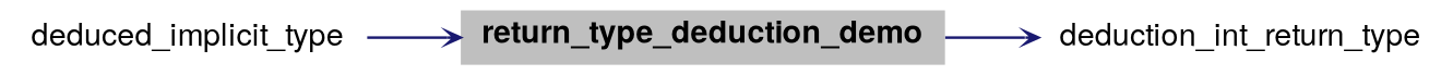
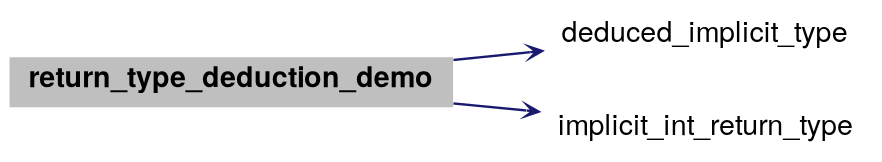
  digraph {
    rankdir=LR
    node [color=black fontname="Helvetica,Arial,sans-serif" fontsize=12 shape=plaintext]
    edge [arrowhead=open arrowsize=0.5 arrowtail=open color=midnightblue fontname="Helvetica,Arial,sans-serif" fontsize=15 labelfontsize=15 style=solid]
    n1 [fillcolor=grey75 fontcolor=black height=0.2 label=<<b>return_type_deduction_demo</b>> style=filled width=0.4]
    n2 [height=0.2 label=deduced_implicit_type width=0.4]
-   n3 [height=0.2 label=deduction_int_return_type width=0.4]
-   n2 -> n1
+   n3 [height=0.2 label=implicit_int_return_type width=0.4]
+   n1 -> n2
    n1 -> n3
  }
